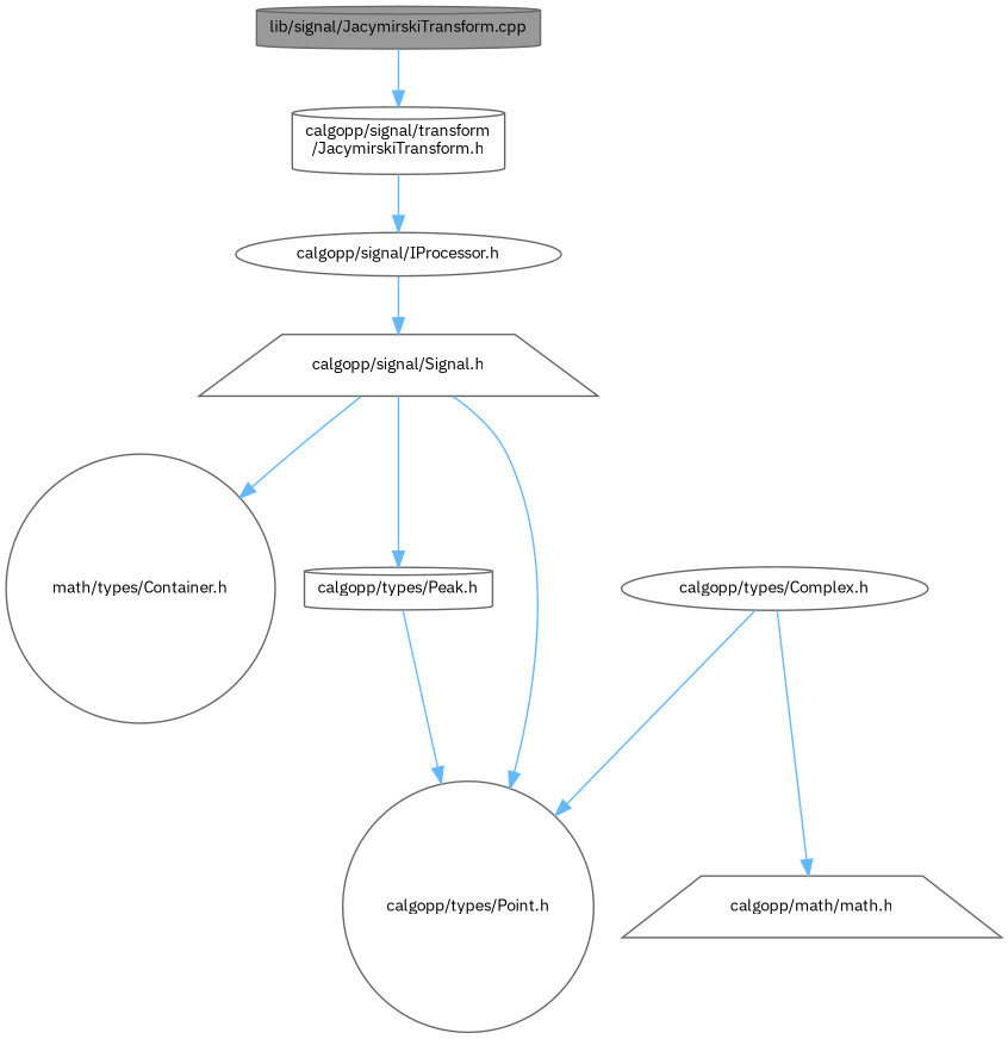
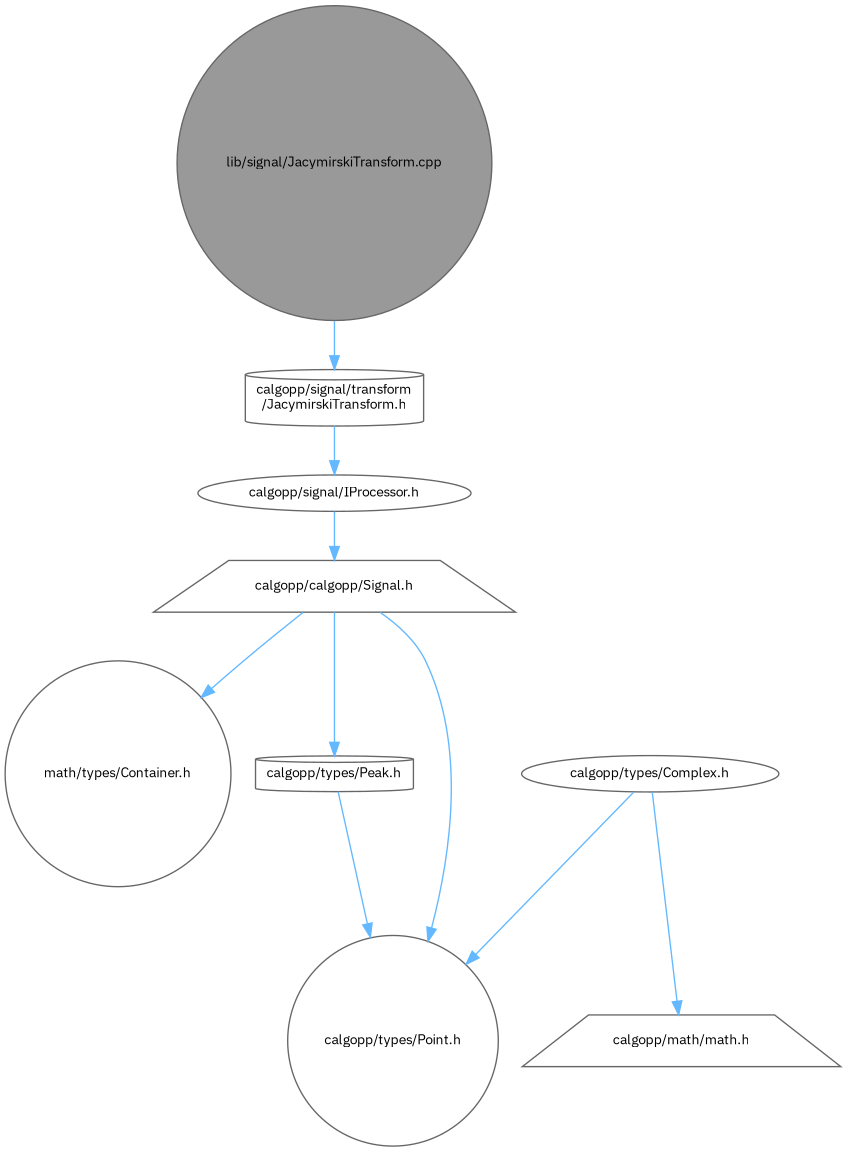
  digraph {
    fontname="IBM Plex Sans"
    node [color=grey40 fillcolor=white fontname="IBM Plex Sans" fontsize=10 shape=cylinder style=filled]
    edge [color=steelblue1 fontname="IBM Plex Sans" fontsize=10 labelfontname=Helvetica labelfontsize=10 style=solid]
-   n1 [color=gray40 fillcolor=grey60 fontcolor=black height=0.2 label="lib/signal/JacymirskiTransform.cpp" width=0.4]
+   n1 [color=gray40 fillcolor=grey60 fontcolor=black height=0.2 label="lib/signal/JacymirskiTransform.cpp" shape=circle width=0.4]
    n2 [height=0.2 label="calgopp/signal/transform\l/JacymirskiTransform.h" width=0.4]
    n3 [height=0.2 label="calgopp/signal/IProcessor.h" shape=ellipse width=0.4]
-   n4 [height=0.2 label="calgopp/signal/Signal.h" shape=trapezium width=0.4]
+   n4 [height=0.2 label="calgopp/calgopp/Signal.h" shape=trapezium width=0.4]
    n5 [height=0.2 label="math/types/Container.h" shape=circle width=0.4]
    n6 [height=0.2 label="calgopp/types/Peak.h" width=0.4]
    n7 [height=0.2 label="calgopp/types/Point.h" shape=circle width=0.4]
    n8 [height=0.2 label="calgopp/types/Complex.h" shape=ellipse width=0.4]
    n9 [height=0.2 label="calgopp/math/math.h" shape=trapezium width=0.4]
    n1 -> n2
    n2 -> n3
    n3 -> n4
    n4 -> n5
    n4 -> n6
    n4 -> n7
    n6 -> n7
    n8 -> n7
    n8 -> n9
  }
